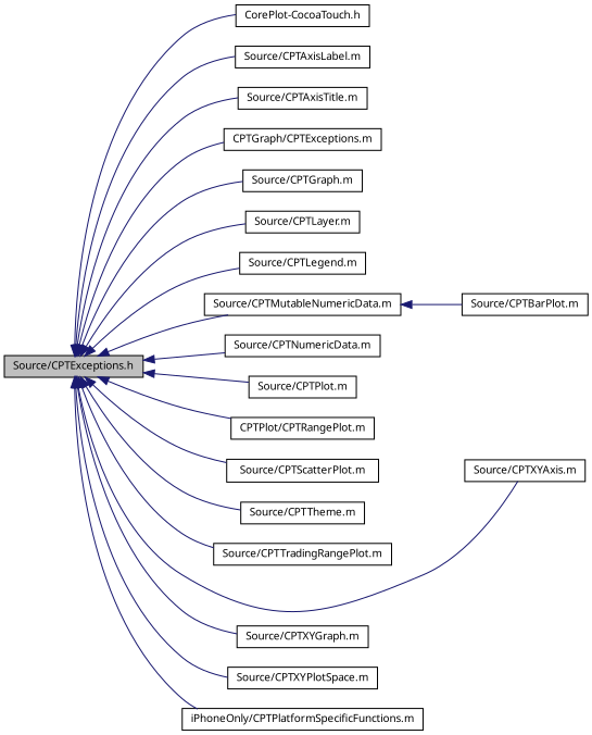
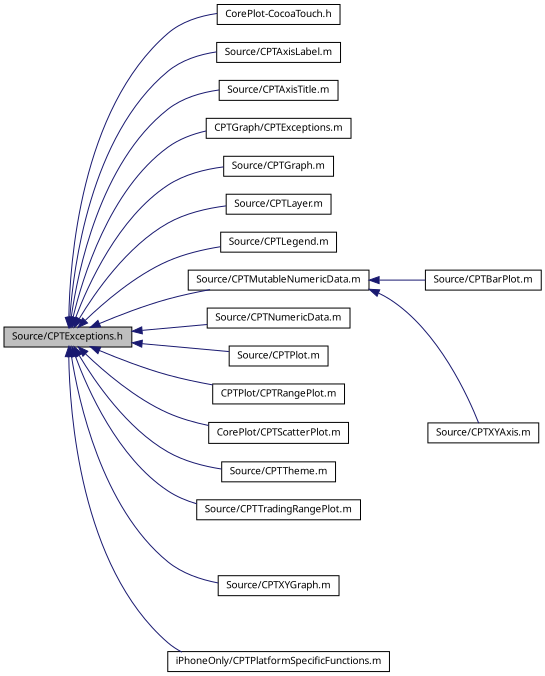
  digraph {
    rankdir=LR
    node [color=black fontname="Lucinda Grande" fontsize=10 shape=record]
    edge [color=midnightblue dir=back fontname="Lucinda Grande" fontsize=10 labelfontname="Lucinda Grande" labelfontsize=10 style=solid]
    n1 [fillcolor=grey75 fontcolor=black height=0.2 label="Source/CPTExceptions.h" style=filled width=0.4]
    n2 [height=0.2 label="CorePlot-CocoaTouch.h" width=0.4]
    n3 [height=0.2 label="Source/CPTAxisLabel.m" width=0.4]
    n4 [height=0.2 label="Source/CPTAxisTitle.m" width=0.4]
    n5 [height=0.2 label="CPTGraph/CPTExceptions.m" width=0.4]
    n6 [height=0.2 label="Source/CPTGraph.m" width=0.4]
    n7 [height=0.2 label="Source/CPTLayer.m" width=0.4]
    n8 [height=0.2 label="Source/CPTLegend.m" width=0.4]
    n9 [height=0.2 label="Source/CPTMutableNumericData.m" width=0.4]
    n10 [height=0.2 label="Source/CPTNumericData.m" width=0.4]
    n11 [height=0.2 label="Source/CPTPlot.m" width=0.4]
    n12 [height=0.2 label="CPTPlot/CPTRangePlot.m" width=0.4]
-   n13 [height=0.2 label="Source/CPTScatterPlot.m" width=0.4]
+   n13 [height=0.2 label="CorePlot/CPTScatterPlot.m" width=0.4]
    n14 [height=0.2 label="Source/CPTTheme.m" width=0.4]
    n15 [height=0.2 label="Source/CPTTradingRangePlot.m" width=0.4]
    n16 [height=0.2 label="Source/CPTXYAxis.m" width=0.4]
    n17 [height=0.2 label="Source/CPTXYGraph.m" width=0.4]
-   n18 [height=0.2 label="Source/CPTXYPlotSpace.m" width=0.4]
    n19 [height=0.2 label="iPhoneOnly/CPTPlatformSpecificFunctions.m" width=0.4]
    n20 [height=0.2 label="Source/CPTBarPlot.m" width=0.4]
    n1 -> n2
    n1 -> n3
    n1 -> n4
    n1 -> n5
    n1 -> n6
    n1 -> n7
    n1 -> n8
    n1 -> n9
    n1 -> n10
    n1 -> n11
    n1 -> n12
    n1 -> n13
    n1 -> n14
    n1 -> n15
-   n1 -> n16
+   n9 -> n16
    n1 -> n17
-   n1 -> n18
    n1 -> n19
    n9 -> n20
  }
